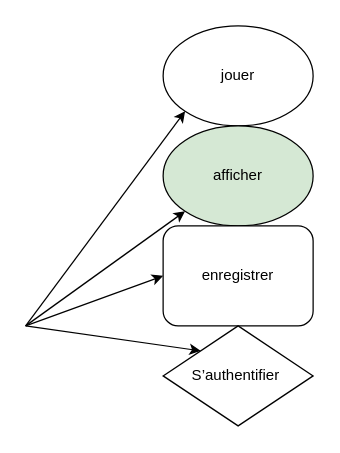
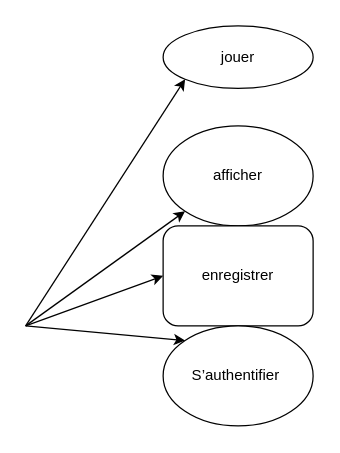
  <mxCell id="0" />
  <mxCell id="1" parent="0" />
- <mxCell id="2" value="jouer" style="ellipse;whiteSpace=wrap;html=1;" parent="1" vertex="1"><mxGeometry x="130" y="20" width="120" height="80" as="geometry" /></mxCell>
- <mxCell id="3" value="afficher" style="ellipse;whiteSpace=wrap;html=1;fillColor=#d5e8d4;" parent="1" vertex="1"><mxGeometry x="130" y="100" width="120" height="80" as="geometry" /></mxCell>
+ <mxCell id="2" value="jouer" style="ellipse;whiteSpace=wrap;html=1;" parent="1" vertex="1"><mxGeometry x="130" y="20" width="120" height="50" as="geometry" /></mxCell>
+ <mxCell id="3" value="afficher" style="ellipse;whiteSpace=wrap;html=1;" parent="1" vertex="1"><mxGeometry x="130" y="100" width="120" height="80" as="geometry" /></mxCell>
  <mxCell id="4" value="enregistrer" style="whiteSpace=wrap;html=1;rounded=1;" parent="1" vertex="1"><mxGeometry x="130" y="180" width="120" height="80" as="geometry" /></mxCell>
- <mxCell id="5" value="S’authentifier&amp;nbsp;" style="rhombus;whiteSpace=wrap;html=1;" parent="1" vertex="1"><mxGeometry x="130" y="260" width="120" height="80" as="geometry" /></mxCell>
+ <mxCell id="5" value="S’authentifier&amp;nbsp;" style="ellipse;whiteSpace=wrap;html=1;" parent="1" vertex="1"><mxGeometry x="130" y="260" width="120" height="80" as="geometry" /></mxCell>
  <mxCell id="6" value="" style="endArrow=classic;html=1;entryX=0;entryY=1;entryDx=0;entryDy=0;" parent="1" target="2" edge="1"><mxGeometry width="50" height="50" relative="1" as="geometry"><mxPoint x="20" y="260" as="sourcePoint" /><mxPoint x="210" y="200" as="targetPoint" /></mxGeometry></mxCell>
  <mxCell id="7" value="" style="endArrow=classic;html=1;entryX=0;entryY=1;entryDx=0;entryDy=0;" parent="1" target="3" edge="1"><mxGeometry width="50" height="50" relative="1" as="geometry"><mxPoint x="20" y="260" as="sourcePoint" /><mxPoint x="210" y="200" as="targetPoint" /></mxGeometry></mxCell>
  <mxCell id="8" value="" style="endArrow=classic;html=1;entryX=0;entryY=0.5;entryDx=0;entryDy=0;" parent="1" target="4" edge="1"><mxGeometry width="50" height="50" relative="1" as="geometry"><mxPoint x="20" y="260" as="sourcePoint" /><mxPoint x="210" y="200" as="targetPoint" /></mxGeometry></mxCell>
  <mxCell id="9" value="" style="endArrow=classic;html=1;entryX=0;entryY=0;entryDx=0;entryDy=0;" parent="1" target="5" edge="1"><mxGeometry width="50" height="50" relative="1" as="geometry"><mxPoint x="20" y="260" as="sourcePoint" /><mxPoint x="210" y="200" as="targetPoint" /></mxGeometry></mxCell>
